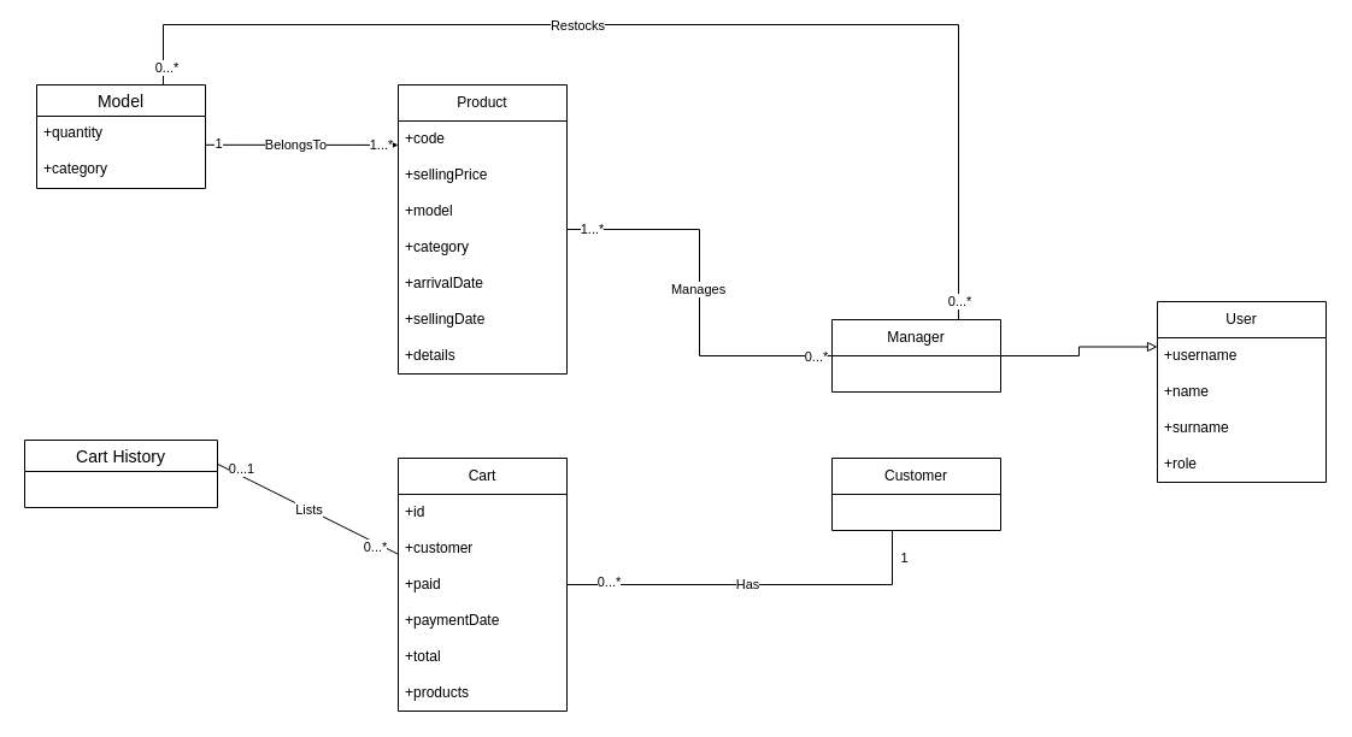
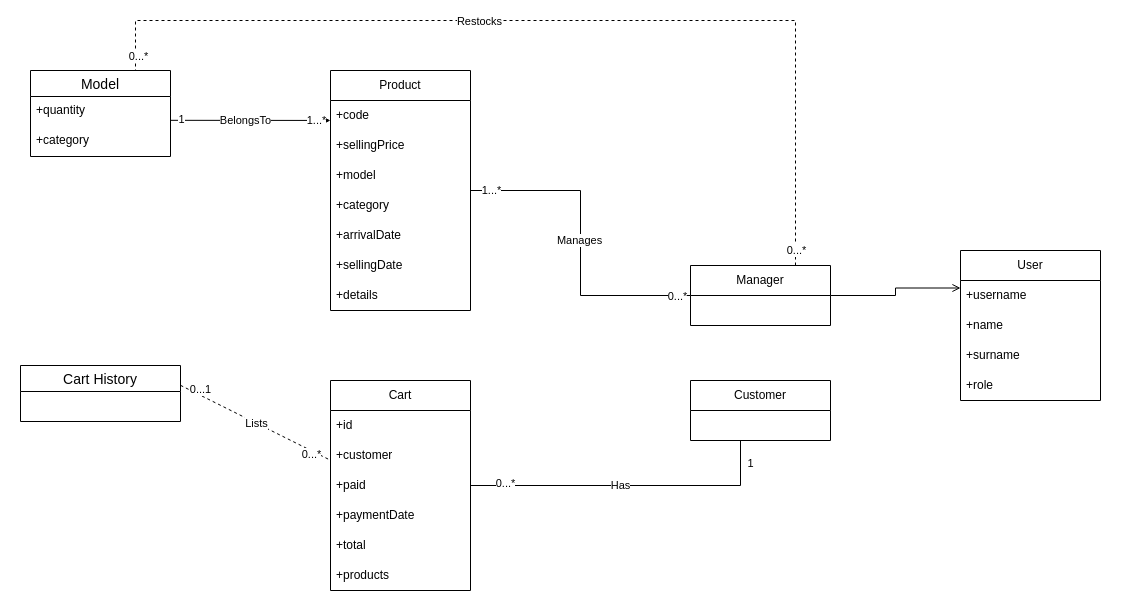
  <mxCell id="0" />
  <mxCell id="1" parent="0" />
  <mxCell id="2" style="edgeStyle=orthogonalEdgeStyle;rounded=0;orthogonalLoop=1;jettySize=auto;html=1;entryX=1;entryY=0.5;entryDx=0;entryDy=0;endArrow=none;endFill=0;exitX=0;exitY=0.5;exitDx=0;exitDy=0;" parent="1" source="31" target="11" edge="1"><mxGeometry relative="1" as="geometry"><mxPoint x="680" y="316.857" as="sourcePoint" /></mxGeometry></mxCell>
  <mxCell id="3" value="Manages" style="edgeLabel;html=1;align=center;verticalAlign=middle;resizable=0;points=[];" parent="2" vertex="1" connectable="0"><mxGeometry x="0.023" y="2" relative="1" as="geometry"><mxPoint as="offset" /></mxGeometry></mxCell>
  <mxCell id="4" value="1...*" style="edgeLabel;html=1;align=center;verticalAlign=middle;resizable=0;points=[];" parent="2" vertex="1" connectable="0"><mxGeometry x="0.953" y="-1" relative="1" as="geometry"><mxPoint x="12" as="offset" /></mxGeometry></mxCell>
  <mxCell id="5" value="0...*" style="edgeLabel;html=1;align=center;verticalAlign=middle;resizable=0;points=[];" parent="2" vertex="1" connectable="0"><mxGeometry x="-0.914" relative="1" as="geometry"><mxPoint as="offset" /></mxGeometry></mxCell>
  <mxCell id="6" value="User" style="swimlane;fontStyle=0;childLayout=stackLayout;horizontal=1;startSize=30;horizontalStack=0;resizeParent=1;resizeParentMax=0;resizeLast=0;collapsible=1;marginBottom=0;whiteSpace=wrap;html=1;" parent="1" vertex="1"><mxGeometry x="960" y="250" width="140" height="150" as="geometry"><mxRectangle x="660" y="300" width="70" height="30" as="alternateBounds" /></mxGeometry></mxCell>
  <mxCell id="7" value="+username" style="text;strokeColor=none;fillColor=none;align=left;verticalAlign=middle;spacingLeft=4;spacingRight=4;overflow=hidden;points=[[0,0.5],[1,0.5]];portConstraint=eastwest;rotatable=0;whiteSpace=wrap;html=1;" parent="6" vertex="1"><mxGeometry y="30" width="140" height="30" as="geometry" /></mxCell>
  <mxCell id="8" value="+name" style="text;strokeColor=none;fillColor=none;align=left;verticalAlign=middle;spacingLeft=4;spacingRight=4;overflow=hidden;points=[[0,0.5],[1,0.5]];portConstraint=eastwest;rotatable=0;whiteSpace=wrap;html=1;" parent="6" vertex="1"><mxGeometry y="60" width="140" height="30" as="geometry" /></mxCell>
  <mxCell id="9" value="+surname" style="text;strokeColor=none;fillColor=none;align=left;verticalAlign=middle;spacingLeft=4;spacingRight=4;overflow=hidden;points=[[0,0.5],[1,0.5]];portConstraint=eastwest;rotatable=0;whiteSpace=wrap;html=1;" parent="6" vertex="1"><mxGeometry y="90" width="140" height="30" as="geometry" /></mxCell>
  <mxCell id="10" value="+role" style="text;strokeColor=none;fillColor=none;align=left;verticalAlign=middle;spacingLeft=4;spacingRight=4;overflow=hidden;points=[[0,0.5],[1,0.5]];portConstraint=eastwest;rotatable=0;whiteSpace=wrap;html=1;" parent="6" vertex="1"><mxGeometry y="120" width="140" height="30" as="geometry" /></mxCell>
  <mxCell id="11" value="Product" style="swimlane;fontStyle=0;childLayout=stackLayout;horizontal=1;startSize=30;horizontalStack=0;resizeParent=1;resizeParentMax=0;resizeLast=0;collapsible=1;marginBottom=0;whiteSpace=wrap;html=1;" parent="1" vertex="1"><mxGeometry x="330" y="70" width="140" height="240" as="geometry"><mxRectangle x="30" y="90" width="80" height="30" as="alternateBounds" /></mxGeometry></mxCell>
  <mxCell id="12" value="+code" style="text;strokeColor=none;fillColor=none;align=left;verticalAlign=middle;spacingLeft=4;spacingRight=4;overflow=hidden;points=[[0,0.5],[1,0.5]];portConstraint=eastwest;rotatable=0;whiteSpace=wrap;html=1;" parent="11" vertex="1"><mxGeometry y="30" width="140" height="30" as="geometry" /></mxCell>
  <mxCell id="13" value="+sellingPrice" style="text;strokeColor=none;fillColor=none;align=left;verticalAlign=middle;spacingLeft=4;spacingRight=4;overflow=hidden;points=[[0,0.5],[1,0.5]];portConstraint=eastwest;rotatable=0;whiteSpace=wrap;html=1;" parent="11" vertex="1"><mxGeometry y="60" width="140" height="30" as="geometry" /></mxCell>
  <mxCell id="14" value="+model" style="text;strokeColor=none;fillColor=none;align=left;verticalAlign=middle;spacingLeft=4;spacingRight=4;overflow=hidden;points=[[0,0.5],[1,0.5]];portConstraint=eastwest;rotatable=0;whiteSpace=wrap;html=1;" parent="11" vertex="1"><mxGeometry y="90" width="140" height="30" as="geometry" /></mxCell>
  <mxCell id="15" value="+category" style="text;strokeColor=none;fillColor=none;align=left;verticalAlign=middle;spacingLeft=4;spacingRight=4;overflow=hidden;points=[[0,0.5],[1,0.5]];portConstraint=eastwest;rotatable=0;whiteSpace=wrap;html=1;" parent="11" vertex="1"><mxGeometry y="120" width="140" height="30" as="geometry" /></mxCell>
  <mxCell id="16" value="+arrivalDate" style="text;strokeColor=none;fillColor=none;align=left;verticalAlign=middle;spacingLeft=4;spacingRight=4;overflow=hidden;points=[[0,0.5],[1,0.5]];portConstraint=eastwest;rotatable=0;whiteSpace=wrap;html=1;" parent="11" vertex="1"><mxGeometry y="150" width="140" height="30" as="geometry" /></mxCell>
  <mxCell id="17" value="+sellingDate" style="text;strokeColor=none;fillColor=none;align=left;verticalAlign=middle;spacingLeft=4;spacingRight=4;overflow=hidden;points=[[0,0.5],[1,0.5]];portConstraint=eastwest;rotatable=0;whiteSpace=wrap;html=1;" parent="11" vertex="1"><mxGeometry y="180" width="140" height="30" as="geometry" /></mxCell>
  <mxCell id="18" value="+details" style="text;strokeColor=none;fillColor=none;align=left;verticalAlign=middle;spacingLeft=4;spacingRight=4;overflow=hidden;points=[[0,0.5],[1,0.5]];portConstraint=eastwest;rotatable=0;whiteSpace=wrap;html=1;" parent="11" vertex="1"><mxGeometry y="210" width="140" height="30" as="geometry" /></mxCell>
  <mxCell id="19" style="edgeStyle=orthogonalEdgeStyle;rounded=0;orthogonalLoop=1;jettySize=auto;html=1;exitX=1;exitY=0.5;exitDx=0;exitDy=0;endArrow=none;endFill=0;" parent="1" source="23" edge="1"><mxGeometry relative="1" as="geometry"><mxPoint x="740" y="440" as="targetPoint" /><Array as="points"><mxPoint x="740" y="485" /></Array></mxGeometry></mxCell>
  <mxCell id="20" value="0...*" style="edgeLabel;html=1;align=center;verticalAlign=middle;resizable=0;points=[];" parent="19" vertex="1" connectable="0"><mxGeometry x="-0.81" y="3" relative="1" as="geometry"><mxPoint x="4" as="offset" /></mxGeometry></mxCell>
  <mxCell id="21" value="1" style="edgeLabel;html=1;align=center;verticalAlign=middle;resizable=0;points=[];" parent="19" vertex="1" connectable="0"><mxGeometry x="0.863" y="1" relative="1" as="geometry"><mxPoint x="10" as="offset" /></mxGeometry></mxCell>
  <mxCell id="22" value="Has" style="edgeLabel;html=1;align=center;verticalAlign=middle;resizable=0;points=[];" vertex="1" connectable="0" parent="19"><mxGeometry x="-0.056" y="1" relative="1" as="geometry"><mxPoint as="offset" /></mxGeometry></mxCell>
  <mxCell id="23" value="Cart" style="swimlane;fontStyle=0;childLayout=stackLayout;horizontal=1;startSize=30;horizontalStack=0;resizeParent=1;resizeParentMax=0;resizeLast=0;collapsible=1;marginBottom=0;whiteSpace=wrap;html=1;" parent="1" vertex="1"><mxGeometry x="330" y="380" width="140" height="210" as="geometry"><mxRectangle x="70" y="395" width="60" height="30" as="alternateBounds" /></mxGeometry></mxCell>
  <mxCell id="24" value="+id" style="text;strokeColor=none;fillColor=none;align=left;verticalAlign=middle;spacingLeft=4;spacingRight=4;overflow=hidden;points=[[0,0.5],[1,0.5]];portConstraint=eastwest;rotatable=0;whiteSpace=wrap;html=1;" parent="23" vertex="1"><mxGeometry y="30" width="140" height="30" as="geometry" /></mxCell>
  <mxCell id="25" value="+customer" style="text;strokeColor=none;fillColor=none;align=left;verticalAlign=middle;spacingLeft=4;spacingRight=4;overflow=hidden;points=[[0,0.5],[1,0.5]];portConstraint=eastwest;rotatable=0;whiteSpace=wrap;html=1;" parent="23" vertex="1"><mxGeometry y="60" width="140" height="30" as="geometry" /></mxCell>
  <mxCell id="26" value="+paid" style="text;strokeColor=none;fillColor=none;align=left;verticalAlign=middle;spacingLeft=4;spacingRight=4;overflow=hidden;points=[[0,0.5],[1,0.5]];portConstraint=eastwest;rotatable=0;whiteSpace=wrap;html=1;" parent="23" vertex="1"><mxGeometry y="90" width="140" height="30" as="geometry" /></mxCell>
  <mxCell id="27" value="+paymentDate" style="text;strokeColor=none;fillColor=none;align=left;verticalAlign=middle;spacingLeft=4;spacingRight=4;overflow=hidden;points=[[0,0.5],[1,0.5]];portConstraint=eastwest;rotatable=0;whiteSpace=wrap;html=1;" parent="23" vertex="1"><mxGeometry y="120" width="140" height="30" as="geometry" /></mxCell>
  <mxCell id="28" value="+total" style="text;strokeColor=none;fillColor=none;align=left;verticalAlign=middle;spacingLeft=4;spacingRight=4;overflow=hidden;points=[[0,0.5],[1,0.5]];portConstraint=eastwest;rotatable=0;whiteSpace=wrap;html=1;" parent="23" vertex="1"><mxGeometry y="150" width="140" height="30" as="geometry" /></mxCell>
  <mxCell id="29" value="+products" style="text;strokeColor=none;fillColor=none;align=left;verticalAlign=middle;spacingLeft=4;spacingRight=4;overflow=hidden;points=[[0,0.5],[1,0.5]];portConstraint=eastwest;rotatable=0;whiteSpace=wrap;html=1;" parent="23" vertex="1"><mxGeometry y="180" width="140" height="30" as="geometry" /></mxCell>
- <mxCell id="30" style="edgeStyle=orthogonalEdgeStyle;rounded=0;orthogonalLoop=1;jettySize=auto;html=1;exitX=1;exitY=0.5;exitDx=0;exitDy=0;entryX=0;entryY=0.25;entryDx=0;entryDy=0;endArrow=block;endFill=0;" parent="1" source="31" target="6" edge="1"><mxGeometry relative="1" as="geometry" /></mxCell>
+ <mxCell id="30" style="edgeStyle=orthogonalEdgeStyle;rounded=0;orthogonalLoop=1;jettySize=auto;html=1;exitX=1;exitY=0.5;exitDx=0;exitDy=0;entryX=0;entryY=0.25;entryDx=0;entryDy=0;endArrow=open;endFill=0;" parent="1" source="31" target="6" edge="1"><mxGeometry relative="1" as="geometry" /></mxCell>
  <mxCell id="31" value="Manager" style="swimlane;fontStyle=0;childLayout=stackLayout;horizontal=1;startSize=30;horizontalStack=0;resizeParent=1;resizeParentMax=0;resizeLast=0;collapsible=1;marginBottom=0;whiteSpace=wrap;html=1;" parent="1" vertex="1"><mxGeometry x="690" y="265" width="140" height="60" as="geometry"><mxRectangle x="400" y="330" width="90" height="30" as="alternateBounds" /></mxGeometry></mxCell>
  <mxCell id="32" value="Customer" style="swimlane;fontStyle=0;childLayout=stackLayout;horizontal=1;startSize=30;horizontalStack=0;resizeParent=1;resizeParentMax=0;resizeLast=0;collapsible=1;marginBottom=0;whiteSpace=wrap;html=1;" parent="1" vertex="1"><mxGeometry x="690" y="380" width="140" height="60" as="geometry"><mxRectangle x="410" y="400" width="90" height="30" as="alternateBounds" /></mxGeometry></mxCell>
  <mxCell id="33" value="Model" style="swimlane;fontStyle=0;childLayout=stackLayout;horizontal=1;startSize=26;horizontalStack=0;resizeParent=1;resizeParentMax=0;resizeLast=0;collapsible=1;marginBottom=0;align=center;fontSize=14;" vertex="1" parent="1"><mxGeometry x="30" y="70" width="140" height="86" as="geometry" /></mxCell>
  <mxCell id="34" value="+quantity" style="text;strokeColor=none;fillColor=none;spacingLeft=4;spacingRight=4;overflow=hidden;rotatable=0;points=[[0,0.5],[1,0.5]];portConstraint=eastwest;fontSize=12;whiteSpace=wrap;html=1;" vertex="1" parent="33"><mxGeometry y="26" width="140" height="30" as="geometry" /></mxCell>
  <mxCell id="35" value="+category" style="text;strokeColor=none;fillColor=none;spacingLeft=4;spacingRight=4;overflow=hidden;rotatable=0;points=[[0,0.5],[1,0.5]];portConstraint=eastwest;fontSize=12;whiteSpace=wrap;html=1;" vertex="1" parent="33"><mxGeometry y="56" width="140" height="30" as="geometry" /></mxCell>
  <mxCell id="36" value="" style="endArrow=classic;html=1;rounded=0;exitX=1.001;exitY=0.794;exitDx=0;exitDy=0;exitPerimeter=0;entryX=0;entryY=0.665;entryDx=0;entryDy=0;entryPerimeter=0;" edge="1" parent="1" source="34" target="12"><mxGeometry width="50" height="50" relative="1" as="geometry"><mxPoint x="190" y="120" as="sourcePoint" /><mxPoint x="320" y="120" as="targetPoint" /></mxGeometry></mxCell>
  <mxCell id="37" value="BelongsTo" style="edgeLabel;html=1;align=center;verticalAlign=middle;resizable=0;points=[];" vertex="1" connectable="0" parent="36"><mxGeometry x="-0.007" y="-2" relative="1" as="geometry"><mxPoint x="-5" y="-2" as="offset" /></mxGeometry></mxCell>
  <mxCell id="38" value="1" style="edgeLabel;html=1;align=center;verticalAlign=middle;resizable=0;points=[];" vertex="1" connectable="0" parent="36"><mxGeometry x="-0.781" y="1" relative="1" as="geometry"><mxPoint x="-8" as="offset" /></mxGeometry></mxCell>
  <mxCell id="39" value="1...*" style="edgeLabel;html=1;align=center;verticalAlign=middle;resizable=0;points=[];" vertex="1" connectable="0" parent="36"><mxGeometry x="0.811" relative="1" as="geometry"><mxPoint as="offset" /></mxGeometry></mxCell>
- <mxCell id="40" value="" style="endArrow=none;html=1;rounded=0;entryX=0.75;entryY=0;entryDx=0;entryDy=0;exitX=0.75;exitY=0;exitDx=0;exitDy=0;" edge="1" parent="1" source="31" target="33"><mxGeometry width="50" height="50" relative="1" as="geometry"><mxPoint x="660" y="21" as="sourcePoint" /><mxPoint x="460" y="-210" as="targetPoint" /><Array as="points"><mxPoint x="795" y="20" /><mxPoint x="135" y="20" /></Array></mxGeometry></mxCell>
+ <mxCell id="40" value="" style="endArrow=none;html=1;rounded=0;entryX=0.75;entryY=0;entryDx=0;entryDy=0;exitX=0.75;exitY=0;exitDx=0;exitDy=0;dashed=1;" edge="1" parent="1" source="31" target="33"><mxGeometry width="50" height="50" relative="1" as="geometry"><mxPoint x="660" y="21" as="sourcePoint" /><mxPoint x="460" y="-210" as="targetPoint" /><Array as="points"><mxPoint x="795" y="20" /><mxPoint x="135" y="20" /></Array></mxGeometry></mxCell>
  <mxCell id="41" value="Restocks" style="edgeLabel;html=1;align=center;verticalAlign=middle;resizable=0;points=[];" vertex="1" connectable="0" parent="40"><mxGeometry x="0.088" y="1" relative="1" as="geometry"><mxPoint x="-42" y="-1" as="offset" /></mxGeometry></mxCell>
  <mxCell id="42" value="0...*" style="edgeLabel;html=1;align=center;verticalAlign=middle;resizable=0;points=[];" vertex="1" connectable="0" parent="40"><mxGeometry x="0.968" y="2" relative="1" as="geometry"><mxPoint as="offset" /></mxGeometry></mxCell>
  <mxCell id="43" value="0...*" style="edgeLabel;html=1;align=center;verticalAlign=middle;resizable=0;points=[];" vertex="1" connectable="0" parent="40"><mxGeometry x="-0.966" relative="1" as="geometry"><mxPoint as="offset" /></mxGeometry></mxCell>
  <mxCell id="44" value="Cart History" style="swimlane;fontStyle=0;childLayout=stackLayout;horizontal=1;startSize=26;horizontalStack=0;resizeParent=1;resizeParentMax=0;resizeLast=0;collapsible=1;marginBottom=0;align=center;fontSize=14;" vertex="1" parent="1"><mxGeometry x="20" y="365" width="160" height="56" as="geometry" /></mxCell>
- <mxCell id="45" value="" style="endArrow=none;html=1;rounded=0;exitX=1;exitY=0.354;exitDx=0;exitDy=0;exitPerimeter=0;entryX=-0.001;entryY=0.656;entryDx=0;entryDy=0;entryPerimeter=0;" edge="1" parent="1" source="44" target="25"><mxGeometry width="50" height="50" relative="1" as="geometry"><mxPoint x="190" y="459.992" as="sourcePoint" /><mxPoint x="290" y="490" as="targetPoint" /></mxGeometry></mxCell>
+ <mxCell id="45" value="" style="endArrow=none;html=1;rounded=0;exitX=1;exitY=0.354;exitDx=0;exitDy=0;exitPerimeter=0;entryX=-0.001;entryY=0.656;entryDx=0;entryDy=0;entryPerimeter=0;dashed=1;" edge="1" parent="1" source="44" target="25"><mxGeometry width="50" height="50" relative="1" as="geometry"><mxPoint x="190" y="459.992" as="sourcePoint" /><mxPoint x="290" y="490" as="targetPoint" /></mxGeometry></mxCell>
  <mxCell id="46" value="Lists" style="edgeLabel;html=1;align=center;verticalAlign=middle;resizable=0;points=[];" vertex="1" connectable="0" parent="45"><mxGeometry x="-0.0" relative="1" as="geometry"><mxPoint as="offset" /></mxGeometry></mxCell>
  <mxCell id="47" value="0...1" style="edgeLabel;html=1;align=center;verticalAlign=middle;resizable=0;points=[];" vertex="1" connectable="0" parent="45"><mxGeometry x="-0.899" relative="1" as="geometry"><mxPoint x="12" as="offset" /></mxGeometry></mxCell>
  <mxCell id="48" value="0...*" style="edgeLabel;html=1;align=center;verticalAlign=middle;resizable=0;points=[];" vertex="1" connectable="0" parent="45"><mxGeometry x="0.852" y="1" relative="1" as="geometry"><mxPoint x="-9" as="offset" /></mxGeometry></mxCell>
